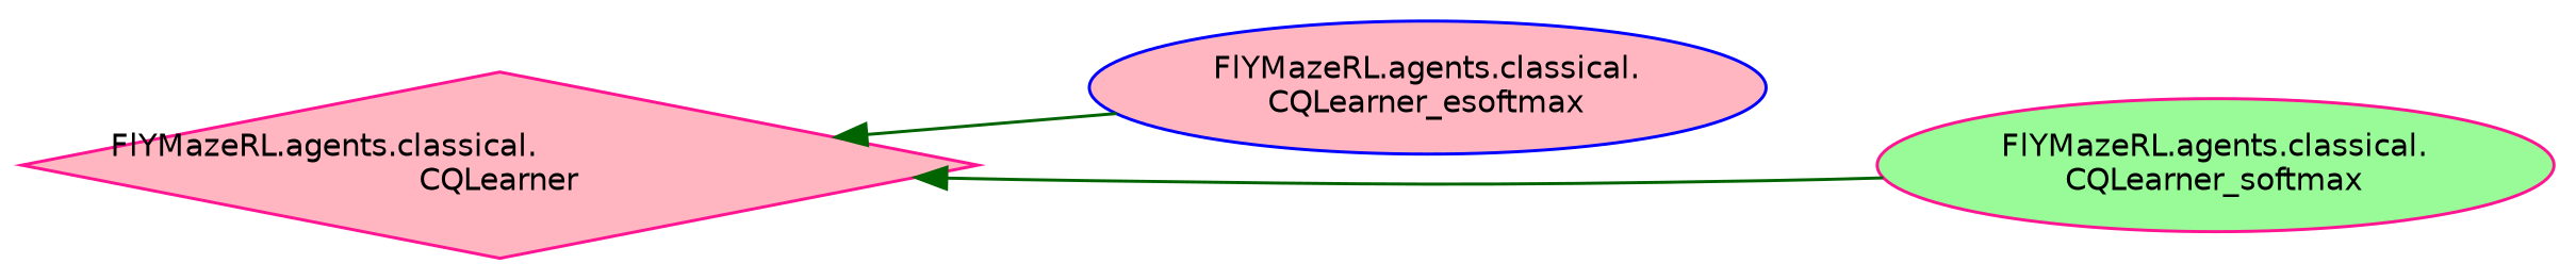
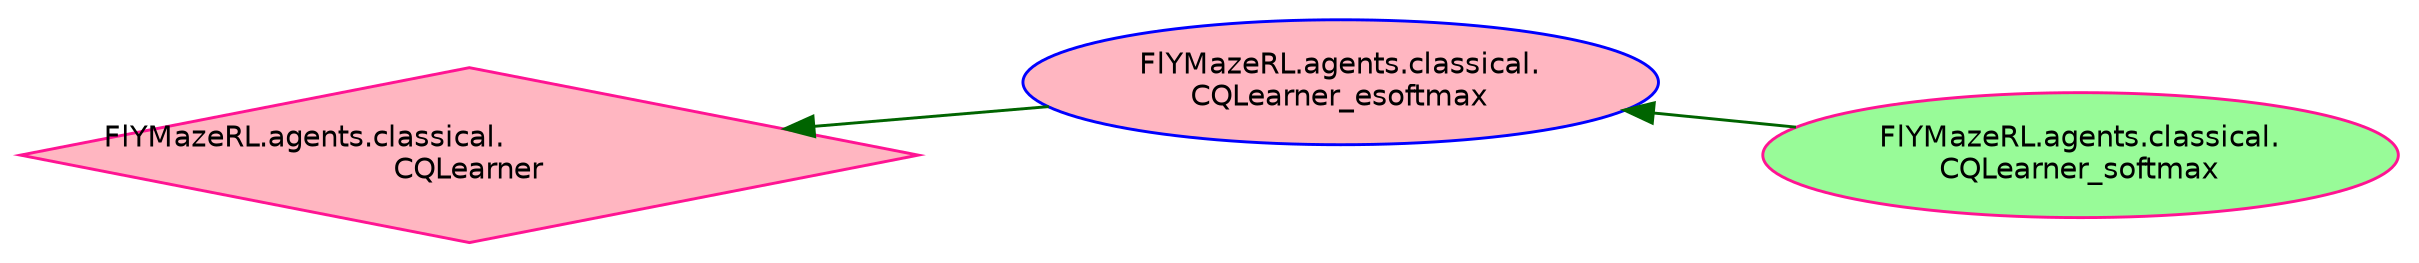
  digraph {
    rankdir=LR
    node [color=deeppink fillcolor=lightpink fontname=Helvetica fontsize=10 shape=ellipse style=filled]
    edge [color=darkgreen dir=back fontname=Helvetica fontsize=10 labelfontname=Helvetica labelfontsize=10 style=solid]
    n1 [fontcolor=black height=0.2 label="FlYMazeRL.agents.classical.\lCQLearner" shape=diamond width=0.4]
    n2 [color=blue height=0.2 label="FlYMazeRL.agents.classical.\lCQLearner_esoftmax" width=0.4]
    n3 [fillcolor=palegreen height=0.2 label="FlYMazeRL.agents.classical.\lCQLearner_softmax" width=0.4]
    n1 -> n2
-   n1 -> n3
+   n2 -> n3
  }
